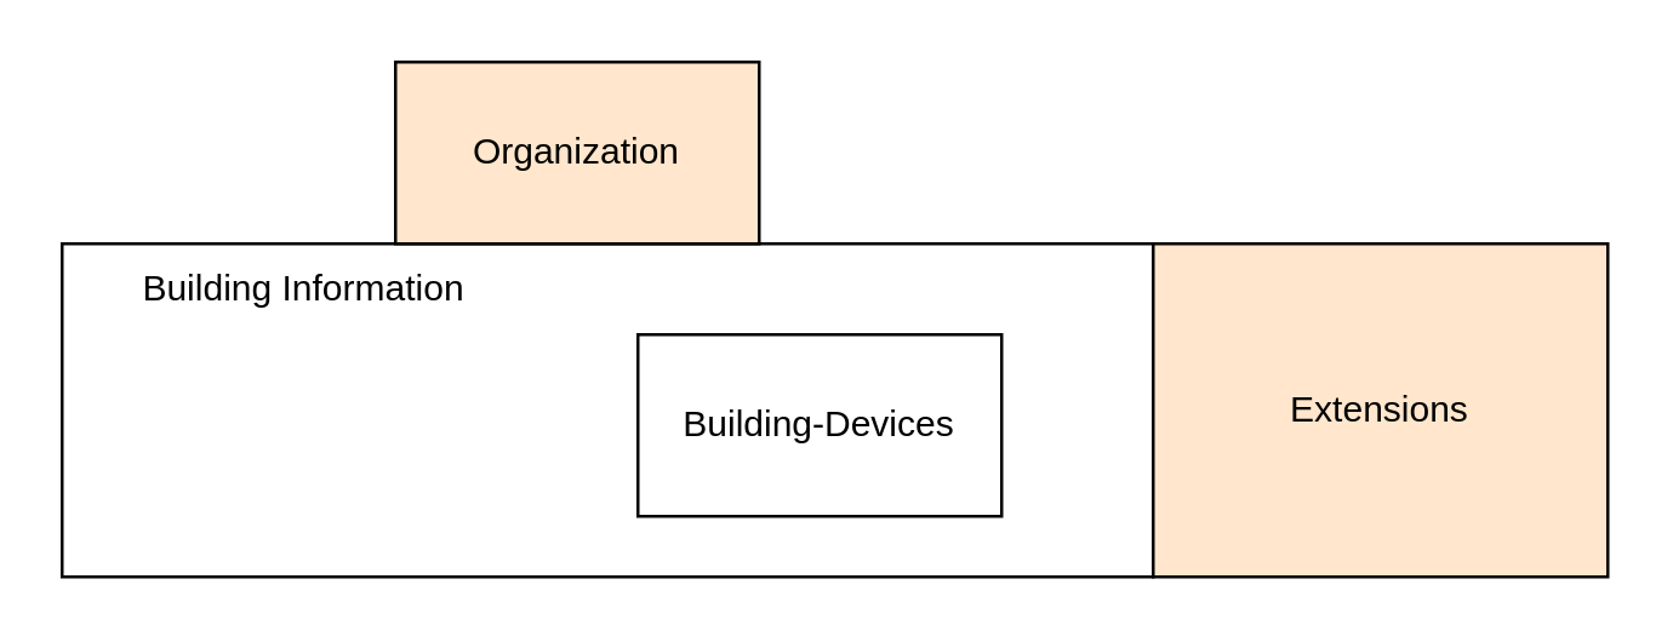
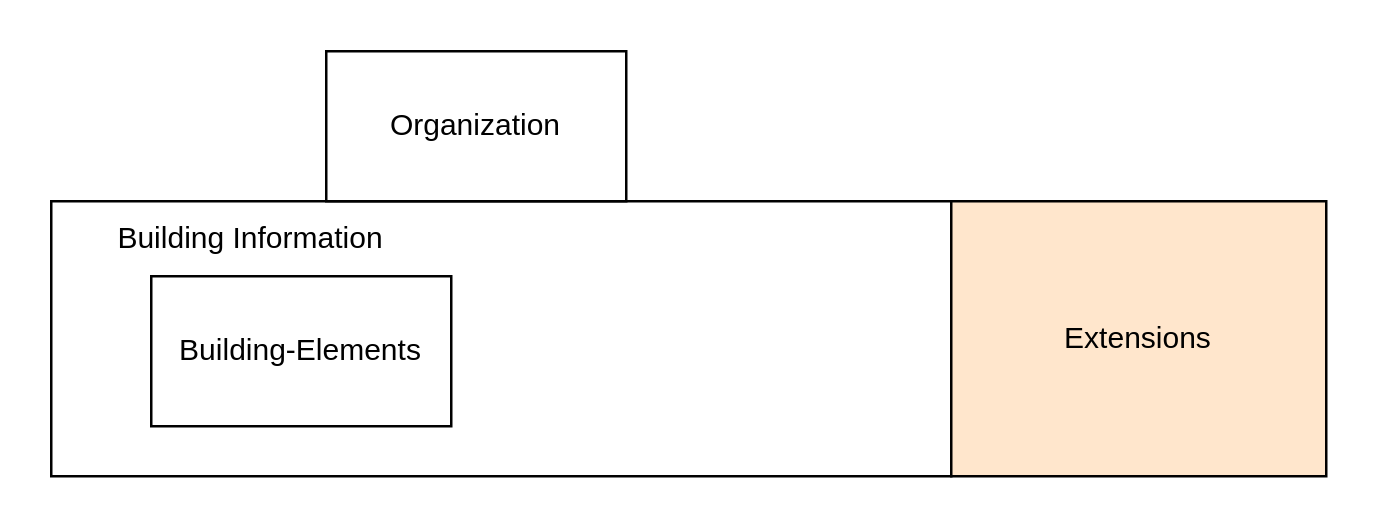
  <mxCell id="0" />
  <mxCell id="1" parent="0" />
  <mxCell id="2" value="" style="rounded=0;whiteSpace=wrap;html=1;" vertex="1" parent="1"><mxGeometry x="20" y="80" width="360" height="110" as="geometry" /></mxCell>
- <mxCell id="3" value="Organization" style="rounded=0;whiteSpace=wrap;html=1;fillColor=#ffe6cc;" vertex="1" parent="1"><mxGeometry x="130" y="20" width="120" height="60" as="geometry" /></mxCell>
- <mxCell id="4" value="Building-Devices" style="rounded=0;whiteSpace=wrap;html=1;" vertex="1" parent="1"><mxGeometry x="210" y="110" width="120" height="60" as="geometry" /></mxCell>
+ <mxCell id="3" value="Organization" style="rounded=0;whiteSpace=wrap;html=1;" vertex="1" parent="1"><mxGeometry x="130" y="20" width="120" height="60" as="geometry" /></mxCell>
+ <mxCell id="5" value="Building-Elements" style="rounded=0;whiteSpace=wrap;html=1;" vertex="1" parent="1"><mxGeometry x="60" y="110" width="120" height="60" as="geometry" /></mxCell>
  <mxCell id="6" value="Building Information" style="text;html=1;strokeColor=none;fillColor=none;align=center;verticalAlign=middle;whiteSpace=wrap;rounded=0;" vertex="1" parent="1"><mxGeometry x="20" y="80" width="160" height="30" as="geometry" /></mxCell>
  <mxCell id="7" value="Extensions" style="rounded=0;whiteSpace=wrap;html=1;fillColor=#ffe6cc;" vertex="1" parent="1"><mxGeometry x="380" y="80" width="150" height="110" as="geometry" /></mxCell>
